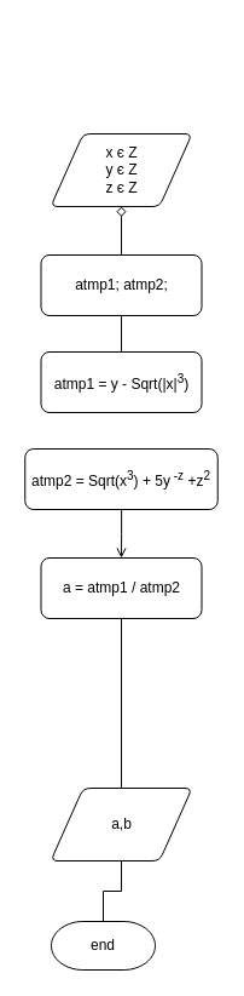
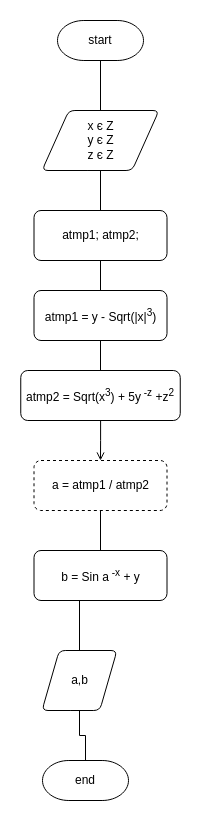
  <mxCell id="0" />
  <mxCell id="1" parent="0" />
+ <mxCell id="2" style="edgeStyle=orthogonalEdgeStyle;rounded=0;orthogonalLoop=1;jettySize=auto;html=1;endArrow=none;endFill=0;" edge="1" parent="1" source="3" target="4"><mxGeometry relative="1" as="geometry" /></mxCell>
+ <mxCell id="3" value="start" style="strokeWidth=1;html=1;shape=mxgraph.flowchart.terminator;whiteSpace=wrap;" parent="1" vertex="1"><mxGeometry x="57" y="20" width="86" height="40" as="geometry" /></mxCell>
  <mxCell id="4" value="x є Z&lt;br&gt;y є Z&lt;br&gt;z є Z" style="shape=parallelogram;html=1;strokeWidth=1;perimeter=parallelogramPerimeter;whiteSpace=wrap;rounded=1;arcSize=12;size=0.23;" vertex="1" parent="1"><mxGeometry x="41.5" y="110" width="117" height="60" as="geometry" /></mxCell>
- <mxCell id="5" value="" style="edgeStyle=orthogonalEdgeStyle;rounded=0;orthogonalLoop=1;jettySize=auto;html=1;endArrow=diamond;endFill=0;" edge="1" parent="1" source="7" target="4"><mxGeometry relative="1" as="geometry" /></mxCell>
+ <mxCell id="5" value="" style="edgeStyle=orthogonalEdgeStyle;rounded=0;orthogonalLoop=1;jettySize=auto;html=1;endArrow=none;endFill=0;" edge="1" parent="1" source="7" target="4"><mxGeometry relative="1" as="geometry" /></mxCell>
  <mxCell id="6" style="edgeStyle=orthogonalEdgeStyle;rounded=0;orthogonalLoop=1;jettySize=auto;html=1;entryX=0.5;entryY=0;entryDx=0;entryDy=0;endArrow=none;endFill=0;" edge="1" parent="1" source="7" target="9"><mxGeometry relative="1" as="geometry" /></mxCell>
  <mxCell id="7" value="atmp1; atmp2;" style="rounded=1;whiteSpace=wrap;html=1;absoluteArcSize=1;arcSize=14;strokeWidth=1;" vertex="1" parent="1"><mxGeometry x="33.5" y="210" width="133" height="50" as="geometry" /></mxCell>
+ <mxCell id="8" style="edgeStyle=orthogonalEdgeStyle;rounded=0;orthogonalLoop=1;jettySize=auto;html=1;entryX=0.5;entryY=0;entryDx=0;entryDy=0;endArrow=none;endFill=0;" edge="1" parent="1" source="9" target="11"><mxGeometry relative="1" as="geometry" /></mxCell>
  <mxCell id="9" value="atmp1 = y - Sqrt(|x|&lt;sup&gt;3&lt;/sup&gt;)" style="rounded=1;whiteSpace=wrap;html=1;absoluteArcSize=1;arcSize=14;strokeWidth=1;" vertex="1" parent="1"><mxGeometry x="33.5" y="290" width="133" height="50" as="geometry" /></mxCell>
  <mxCell id="10" style="edgeStyle=orthogonalEdgeStyle;rounded=0;orthogonalLoop=1;jettySize=auto;html=1;entryX=0.5;entryY=0;entryDx=0;entryDy=0;endArrow=open;endFill=0;" edge="1" parent="1" source="11" target="13"><mxGeometry relative="1" as="geometry" /></mxCell>
  <mxCell id="11" value="atmp2 = Sqrt(x&lt;sup&gt;3&lt;/sup&gt;) + 5y&lt;sup&gt;&amp;nbsp;-z&lt;/sup&gt;&amp;nbsp;+z&lt;sup&gt;2&lt;/sup&gt;" style="rounded=1;whiteSpace=wrap;html=1;absoluteArcSize=1;arcSize=14;strokeWidth=1;" vertex="1" parent="1"><mxGeometry x="20.25" y="370" width="159.5" height="50" as="geometry" /></mxCell>
  <mxCell id="12" style="edgeStyle=orthogonalEdgeStyle;rounded=0;orthogonalLoop=1;jettySize=auto;html=1;endArrow=none;endFill=0;" edge="1" parent="1" source="13" target="15"><mxGeometry relative="1" as="geometry" /></mxCell>
- <mxCell id="13" value="a = atmp1 / atmp2" style="rounded=1;whiteSpace=wrap;html=1;absoluteArcSize=1;arcSize=14;strokeWidth=1;" vertex="1" parent="1"><mxGeometry x="33.5" y="460" width="133" height="50" as="geometry" /></mxCell>
+ <mxCell id="13" value="a = atmp1 / atmp2" style="rounded=1;whiteSpace=wrap;html=1;absoluteArcSize=1;arcSize=14;strokeWidth=1;dashed=1;" vertex="1" parent="1"><mxGeometry x="33.5" y="460" width="133" height="50" as="geometry" /></mxCell>
  <mxCell id="14" style="edgeStyle=orthogonalEdgeStyle;rounded=0;orthogonalLoop=1;jettySize=auto;html=1;entryX=0.5;entryY=0;entryDx=0;entryDy=0;entryPerimeter=0;endArrow=none;endFill=0;" edge="1" parent="1" source="15" target="16"><mxGeometry relative="1" as="geometry" /></mxCell>
- <mxCell id="15" value="a,b" style="shape=parallelogram;html=1;strokeWidth=1;perimeter=parallelogramPerimeter;whiteSpace=wrap;rounded=1;arcSize=12;size=0.23;" vertex="1" parent="1"><mxGeometry x="41.5" y="650" width="117" height="60" as="geometry" /></mxCell>
+ <mxCell id="15" value="a,b" style="shape=parallelogram;html=1;strokeWidth=1;perimeter=parallelogramPerimeter;whiteSpace=wrap;rounded=1;arcSize=12;size=0.23;" vertex="1" parent="1"><mxGeometry x="41.5" y="650" width="75" height="60" as="geometry" /></mxCell>
  <mxCell id="16" value="end" style="strokeWidth=1;html=1;shape=mxgraph.flowchart.terminator;whiteSpace=wrap;" vertex="1" parent="1"><mxGeometry x="42" y="760" width="86" height="40" as="geometry" /></mxCell>
+ <mxCell id="17" value="b = Sin a&lt;sup&gt;&amp;nbsp;-x&lt;/sup&gt;&amp;nbsp;+ y" style="rounded=1;whiteSpace=wrap;html=1;absoluteArcSize=1;arcSize=14;strokeWidth=1;" vertex="1" parent="1"><mxGeometry x="33.5" y="550" width="133" height="50" as="geometry" /></mxCell>
